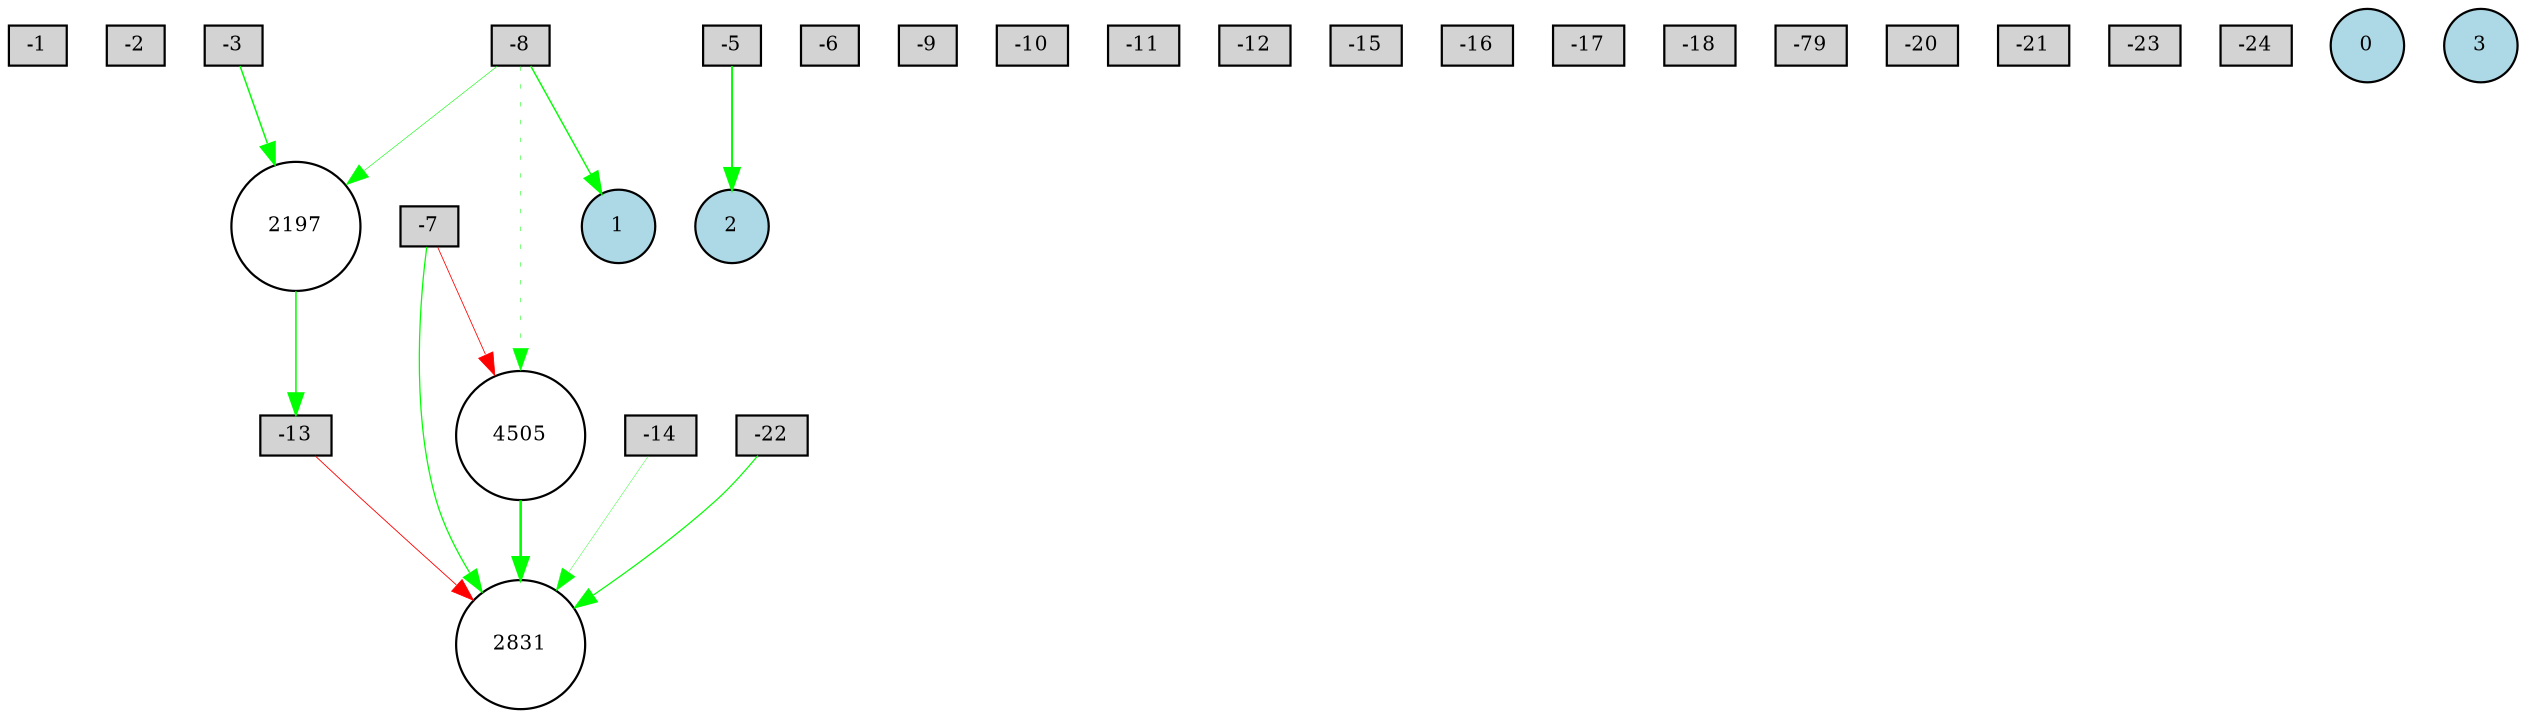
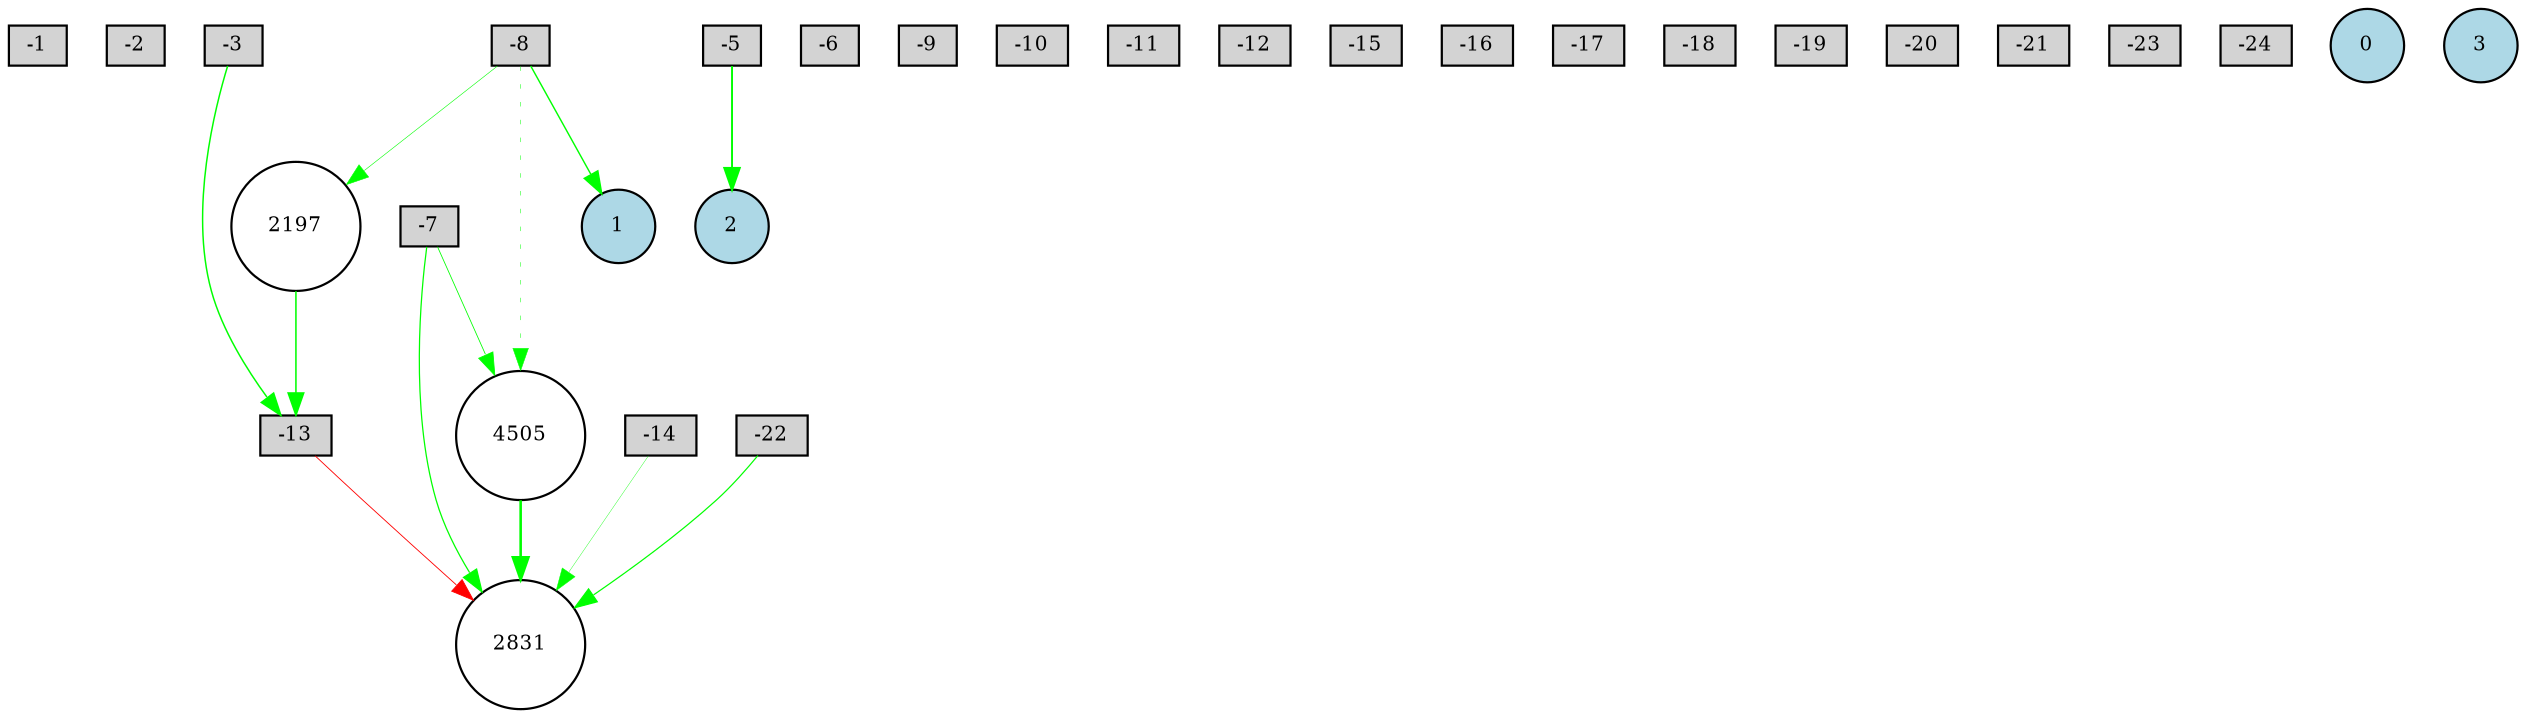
  digraph {
    node [fillcolor=lightgray fontsize=9 shape=box style=filled]
    edge [color=green style=solid]
    -1 [height=0.2 width=0.2]
    -2 [height=0.2 width=0.2]
    -3 [height=0.2 width=0.2]
    2197 [fillcolor=white height=0.2 shape=circle width=0.2]
    -13 [height=0.2 width=0.2]
    -5 [height=0.2 width=0.2]
    2 [fillcolor=lightblue height=0.2 shape=circle width=0.2]
    -6 [height=0.2 width=0.2]
    -7 [height=0.2 width=0.2]
    2831 [fillcolor=white height=0.2 shape=circle width=0.2]
    4505 [fillcolor=white height=0.2 shape=circle width=0.2]
    -8 [height=0.2 width=0.2]
    1 [fillcolor=lightblue height=0.2 shape=circle width=0.2]
    -9 [height=0.2 width=0.2]
    -10 [height=0.2 width=0.2]
    -11 [height=0.2 width=0.2]
    -12 [height=0.2 width=0.2]
    -14 [height=0.2 width=0.2]
    -15 [height=0.2 width=0.2]
    -16 [height=0.2 width=0.2]
    -17 [height=0.2 width=0.2]
    -18 [height=0.2 width=0.2]
-   -19 [height=0.2 width=0.2 label=-79]
+   -19 [height=0.2 width=0.2]
    -20 [height=0.2 width=0.2]
    -21 [height=0.2 width=0.2]
    -22 [height=0.2 width=0.2]
    -23 [height=0.2 width=0.2]
    -24 [height=0.2 width=0.2]
    0 [fillcolor=lightblue height=0.2 shape=circle width=0.2]
    3 [fillcolor=lightblue height=0.2 shape=circle width=0.2]
-   -3 -> 2197 [penwidth=0.6688131445378535]
+   -3 -> -13 [penwidth=0.6688131445378535]
    2197 -> -13 [penwidth=0.6953081725138659]
    -13 -> 2831 [color=red penwidth=0.39467936280849014]
    -5 -> 2 [penwidth=0.8724588125738342]
    -7 -> 2831 [penwidth=0.5658857660986406]
-   -7 -> 4505 [color=red penwidth=0.3680755237930051]
+   -7 -> 4505 [penwidth=0.3680755237930051]
    4505 -> 2831 [penwidth=1.1614524320952624]
    -8 -> 2197 [penwidth=0.2572910245392418]
    -8 -> 4505 [penwidth=0.2247810332364763 style=dotted]
    -8 -> 1 [penwidth=0.6402825973661663]
    -14 -> 2831 [penwidth=0.16930726226408788]
    -22 -> 2831 [penwidth=0.544779859555037]
  }
